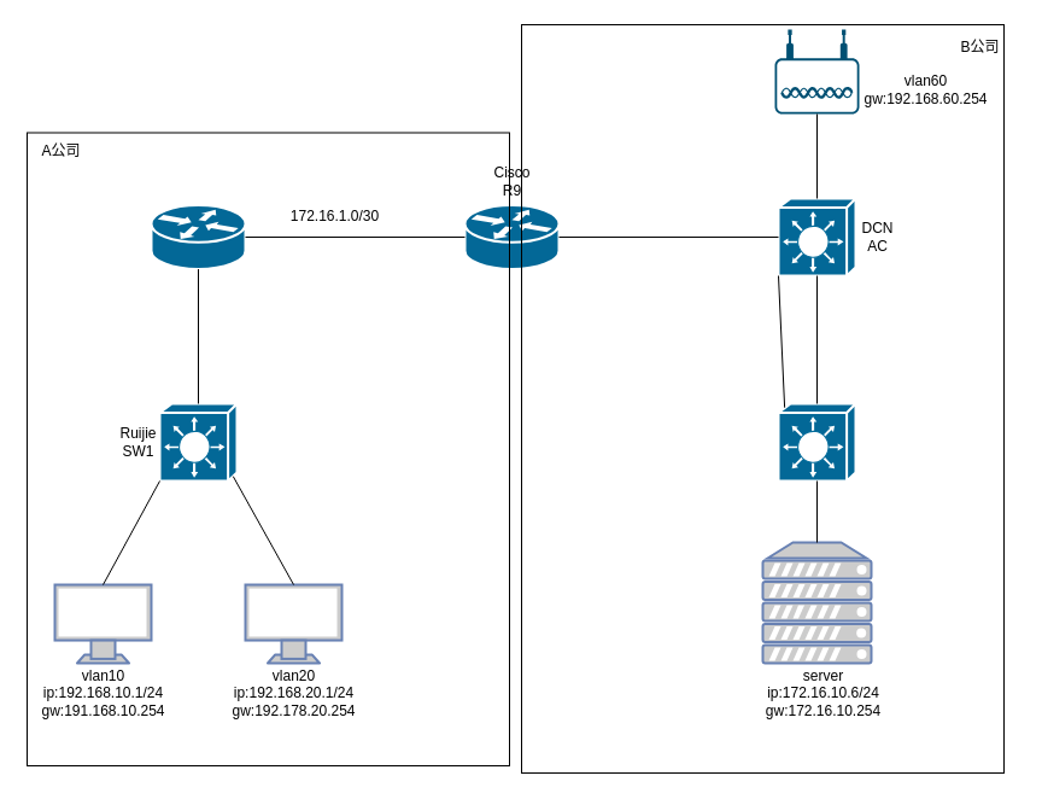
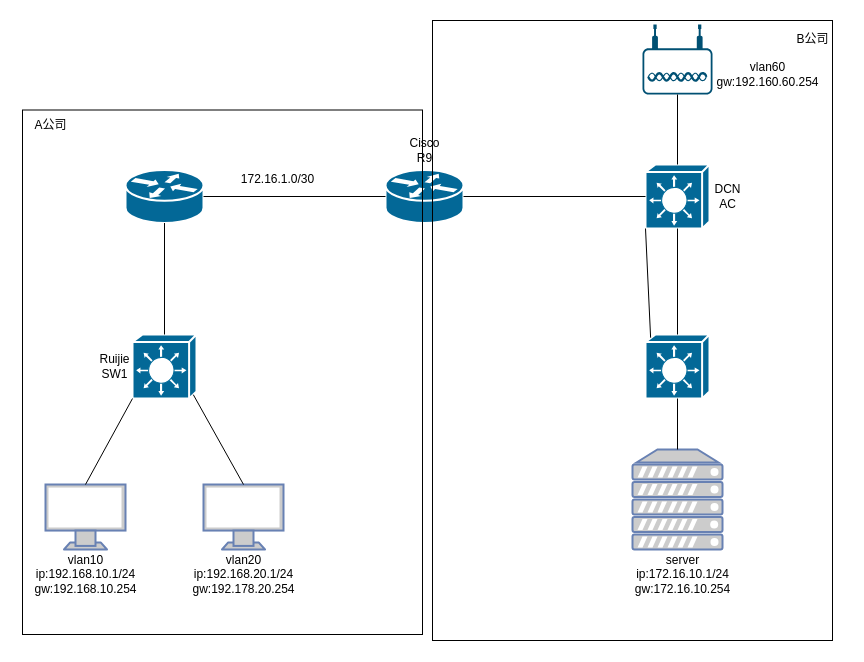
  <mxCell id="0" />
  <mxCell id="1" parent="0" />
  <mxCell id="2" value="" style="shape=mxgraph.cisco.routers.router;sketch=0;html=1;pointerEvents=1;dashed=0;fillColor=#036897;strokeColor=#ffffff;strokeWidth=2;verticalLabelPosition=bottom;verticalAlign=top;align=center;outlineConnect=0;" vertex="1" parent="1"><mxGeometry x="385" y="169.5" width="78" height="53" as="geometry" /></mxCell>
  <mxCell id="3" value="" style="shape=mxgraph.cisco.routers.router;sketch=0;html=1;pointerEvents=1;dashed=0;fillColor=#036897;strokeColor=#ffffff;strokeWidth=2;verticalLabelPosition=bottom;verticalAlign=top;align=center;outlineConnect=0;" vertex="1" parent="1"><mxGeometry x="125" y="169.5" width="78" height="53" as="geometry" /></mxCell>
  <mxCell id="4" value="" style="shape=mxgraph.cisco.switches.layer_3_switch;sketch=0;html=1;pointerEvents=1;dashed=0;fillColor=#036897;strokeColor=#ffffff;strokeWidth=2;verticalLabelPosition=bottom;verticalAlign=top;align=center;outlineConnect=0;" vertex="1" parent="1"><mxGeometry x="645" y="334" width="64" height="64" as="geometry" /></mxCell>
  <mxCell id="5" value="" style="shape=mxgraph.cisco.switches.layer_3_switch;sketch=0;html=1;pointerEvents=1;dashed=0;fillColor=#036897;strokeColor=#ffffff;strokeWidth=2;verticalLabelPosition=bottom;verticalAlign=top;align=center;outlineConnect=0;" vertex="1" parent="1"><mxGeometry x="645" y="164" width="64" height="64" as="geometry" /></mxCell>
  <mxCell id="6" value="" style="shape=mxgraph.cisco.switches.layer_3_switch;sketch=0;html=1;pointerEvents=1;dashed=0;fillColor=#036897;strokeColor=#ffffff;strokeWidth=2;verticalLabelPosition=bottom;verticalAlign=top;align=center;outlineConnect=0;" vertex="1" parent="1"><mxGeometry x="132" y="334" width="64" height="64" as="geometry" /></mxCell>
  <mxCell id="7" value="" style="fontColor=#0066CC;verticalAlign=top;verticalLabelPosition=bottom;labelPosition=center;align=center;html=1;outlineConnect=0;fillColor=#CCCCCC;strokeColor=#6881B3;gradientColor=none;gradientDirection=north;strokeWidth=2;shape=mxgraph.networks.monitor;" vertex="1" parent="1"><mxGeometry x="203" y="484" width="80" height="65" as="geometry" /></mxCell>
  <mxCell id="8" value="" style="fontColor=#0066CC;verticalAlign=top;verticalLabelPosition=bottom;labelPosition=center;align=center;html=1;outlineConnect=0;fillColor=#CCCCCC;strokeColor=#6881B3;gradientColor=none;gradientDirection=north;strokeWidth=2;shape=mxgraph.networks.monitor;" vertex="1" parent="1"><mxGeometry x="45" y="484" width="80" height="65" as="geometry" /></mxCell>
  <mxCell id="9" value="" style="fontColor=#0066CC;verticalAlign=top;verticalLabelPosition=bottom;labelPosition=center;align=center;html=1;outlineConnect=0;fillColor=#CCCCCC;strokeColor=#6881B3;gradientColor=none;gradientDirection=north;strokeWidth=2;shape=mxgraph.networks.server;" vertex="1" parent="1"><mxGeometry x="632" y="449" width="90" height="100" as="geometry" /></mxCell>
  <mxCell id="10" value="" style="points=[[0.03,0.36,0],[0.18,0,0],[0.5,0.34,0],[0.82,0,0],[0.97,0.36,0],[1,0.67,0],[0.975,0.975,0],[0.5,1,0],[0.025,0.975,0],[0,0.67,0]];verticalLabelPosition=bottom;sketch=0;html=1;verticalAlign=top;aspect=fixed;align=center;pointerEvents=1;shape=mxgraph.cisco19.wireless_access_point;fillColor=#005073;strokeColor=none;" vertex="1" parent="1"><mxGeometry x="642" y="24" width="70" height="70" as="geometry" /></mxCell>
  <mxCell id="11" value="" style="endArrow=none;html=1;rounded=0;entryX=0;entryY=0.5;entryDx=0;entryDy=0;entryPerimeter=0;exitX=1;exitY=0.5;exitDx=0;exitDy=0;exitPerimeter=0;" edge="1" parent="1" source="3" target="2"><mxGeometry width="50" height="50" relative="1" as="geometry"><mxPoint x="392" y="354" as="sourcePoint" /><mxPoint x="442" y="304" as="targetPoint" /></mxGeometry></mxCell>
  <mxCell id="12" value="" style="endArrow=none;html=1;rounded=0;entryX=0;entryY=0.5;entryDx=0;entryDy=0;entryPerimeter=0;exitX=1;exitY=0.5;exitDx=0;exitDy=0;exitPerimeter=0;" edge="1" parent="1" source="2" target="5"><mxGeometry width="50" height="50" relative="1" as="geometry"><mxPoint x="392" y="354" as="sourcePoint" /><mxPoint x="442" y="304" as="targetPoint" /></mxGeometry></mxCell>
  <mxCell id="13" value="" style="endArrow=none;html=1;rounded=0;entryX=0;entryY=1;entryDx=0;entryDy=0;entryPerimeter=0;exitX=0.08;exitY=0.05;exitDx=0;exitDy=0;exitPerimeter=0;" edge="1" parent="1" source="4" target="5"><mxGeometry width="50" height="50" relative="1" as="geometry"><mxPoint x="392" y="354" as="sourcePoint" /><mxPoint x="612" y="274" as="targetPoint" /></mxGeometry></mxCell>
  <mxCell id="14" value="" style="endArrow=none;html=1;rounded=0;entryX=0.5;entryY=1;entryDx=0;entryDy=0;entryPerimeter=0;exitX=0.5;exitY=0;exitDx=0;exitDy=0;exitPerimeter=0;" edge="1" parent="1" source="6" target="3"><mxGeometry width="50" height="50" relative="1" as="geometry"><mxPoint x="392" y="354" as="sourcePoint" /><mxPoint x="442" y="304" as="targetPoint" /></mxGeometry></mxCell>
  <mxCell id="15" value="" style="endArrow=none;html=1;rounded=0;entryX=0.5;entryY=1;entryDx=0;entryDy=0;entryPerimeter=0;" edge="1" parent="1" source="5" target="10"><mxGeometry width="50" height="50" relative="1" as="geometry"><mxPoint x="392" y="354" as="sourcePoint" /><mxPoint x="442" y="304" as="targetPoint" /></mxGeometry></mxCell>
  <mxCell id="16" value="" style="endArrow=none;html=1;rounded=0;entryX=0.5;entryY=1;entryDx=0;entryDy=0;entryPerimeter=0;exitX=0.5;exitY=0;exitDx=0;exitDy=0;exitPerimeter=0;" edge="1" parent="1" source="9" target="4"><mxGeometry width="50" height="50" relative="1" as="geometry"><mxPoint x="392" y="354" as="sourcePoint" /><mxPoint x="442" y="304" as="targetPoint" /></mxGeometry></mxCell>
  <mxCell id="17" value="" style="endArrow=none;html=1;rounded=0;entryX=0;entryY=1;entryDx=0;entryDy=0;entryPerimeter=0;exitX=0.5;exitY=0;exitDx=0;exitDy=0;exitPerimeter=0;" edge="1" parent="1" source="8" target="6"><mxGeometry width="50" height="50" relative="1" as="geometry"><mxPoint x="392" y="354" as="sourcePoint" /><mxPoint x="442" y="304" as="targetPoint" /></mxGeometry></mxCell>
  <mxCell id="18" value="" style="endArrow=none;html=1;rounded=0;entryX=0.95;entryY=0.94;entryDx=0;entryDy=0;entryPerimeter=0;exitX=0.5;exitY=0;exitDx=0;exitDy=0;exitPerimeter=0;" edge="1" parent="1" source="7" target="6"><mxGeometry width="50" height="50" relative="1" as="geometry"><mxPoint x="392" y="354" as="sourcePoint" /><mxPoint x="442" y="304" as="targetPoint" /></mxGeometry></mxCell>
  <mxCell id="19" value="Cisco&lt;br&gt;R9" style="text;html=1;align=center;verticalAlign=middle;resizable=0;points=[];autosize=1;strokeColor=none;fillColor=none;" vertex="1" parent="1"><mxGeometry x="399" y="129.5" width="50" height="40" as="geometry" /></mxCell>
  <mxCell id="20" value="Ruijie&lt;br&gt;SW1" style="text;html=1;align=center;verticalAlign=middle;resizable=0;points=[];autosize=1;strokeColor=none;fillColor=none;" vertex="1" parent="1"><mxGeometry x="89" y="346" width="50" height="40" as="geometry" /></mxCell>
  <mxCell id="21" value="DCN&lt;br&gt;AC" style="text;html=1;align=center;verticalAlign=middle;resizable=0;points=[];autosize=1;strokeColor=none;fillColor=none;" vertex="1" parent="1"><mxGeometry x="702" y="176" width="50" height="40" as="geometry" /></mxCell>
- <mxCell id="22" value="vlan10&lt;br&gt;ip:192.168.10.1/24&lt;br&gt;gw:191.168.10.254" style="text;html=1;align=center;verticalAlign=middle;resizable=0;points=[];autosize=1;strokeColor=none;fillColor=none;" vertex="1" parent="1"><mxGeometry x="20" y="544" width="130" height="60" as="geometry" /></mxCell>
+ <mxCell id="22" value="vlan10&lt;br&gt;ip:192.168.10.1/24&lt;br&gt;gw:192.168.10.254" style="text;html=1;align=center;verticalAlign=middle;resizable=0;points=[];autosize=1;strokeColor=none;fillColor=none;" vertex="1" parent="1"><mxGeometry x="20" y="544" width="130" height="60" as="geometry" /></mxCell>
  <mxCell id="23" value="vlan20&lt;br&gt;ip:192.168.20.1/24&lt;br&gt;gw:192.178.20.254" style="text;html=1;align=center;verticalAlign=middle;resizable=0;points=[];autosize=1;strokeColor=none;fillColor=none;" vertex="1" parent="1"><mxGeometry x="178" y="544" width="130" height="60" as="geometry" /></mxCell>
- <mxCell id="24" value="server&lt;br&gt;ip:172.16.10.6/24&lt;br&gt;gw:172.16.10.254" style="text;html=1;align=center;verticalAlign=middle;resizable=0;points=[];autosize=1;strokeColor=none;fillColor=none;" vertex="1" parent="1"><mxGeometry x="622" y="544" width="120" height="60" as="geometry" /></mxCell>
+ <mxCell id="24" value="server&lt;br&gt;ip:172.16.10.1/24&lt;br&gt;gw:172.16.10.254" style="text;html=1;align=center;verticalAlign=middle;resizable=0;points=[];autosize=1;strokeColor=none;fillColor=none;" vertex="1" parent="1"><mxGeometry x="622" y="544" width="120" height="60" as="geometry" /></mxCell>
  <mxCell id="25" value="172.16.1.0/30" style="text;html=1;align=center;verticalAlign=middle;resizable=0;points=[];autosize=1;strokeColor=none;fillColor=none;" vertex="1" parent="1"><mxGeometry x="227" y="164" width="100" height="30" as="geometry" /></mxCell>
- <mxCell id="26" value="vlan60&lt;br&gt;gw:192.168.60.254" style="text;html=1;align=center;verticalAlign=middle;resizable=0;points=[];autosize=1;strokeColor=none;fillColor=none;" vertex="1" parent="1"><mxGeometry x="702" y="54" width="130" height="40" as="geometry" /></mxCell>
+ <mxCell id="26" value="vlan60&lt;br&gt;gw:192.160.60.254" style="text;html=1;align=center;verticalAlign=middle;resizable=0;points=[];autosize=1;strokeColor=none;fillColor=none;" vertex="1" parent="1"><mxGeometry x="702" y="54" width="130" height="40" as="geometry" /></mxCell>
  <mxCell id="27" value="" style="rounded=0;whiteSpace=wrap;html=1;fillColor=none;" vertex="1" parent="1"><mxGeometry x="22" y="109.5" width="400" height="524.5" as="geometry" /></mxCell>
  <mxCell id="28" value="" style="rounded=0;whiteSpace=wrap;html=1;fillColor=none;" vertex="1" parent="1"><mxGeometry x="432" y="20" width="400" height="620" as="geometry" /></mxCell>
  <mxCell id="29" value="A公司" style="text;html=1;align=center;verticalAlign=middle;resizable=0;points=[];autosize=1;strokeColor=none;fillColor=none;" vertex="1" parent="1"><mxGeometry x="20" y="109.5" width="60" height="30" as="geometry" /></mxCell>
  <mxCell id="30" value="B公司" style="text;html=1;align=center;verticalAlign=middle;resizable=0;points=[];autosize=1;strokeColor=none;fillColor=none;" vertex="1" parent="1"><mxGeometry x="782" y="24" width="60" height="30" as="geometry" /></mxCell>
  <mxCell id="31" value="" style="endArrow=none;html=1;rounded=0;entryX=0.5;entryY=1;entryDx=0;entryDy=0;entryPerimeter=0;exitX=0.5;exitY=0;exitDx=0;exitDy=0;exitPerimeter=0;" edge="1" parent="1" source="4" target="5"><mxGeometry width="50" height="50" relative="1" as="geometry"><mxPoint x="412" y="374" as="sourcePoint" /><mxPoint x="462" y="324" as="targetPoint" /></mxGeometry></mxCell>
